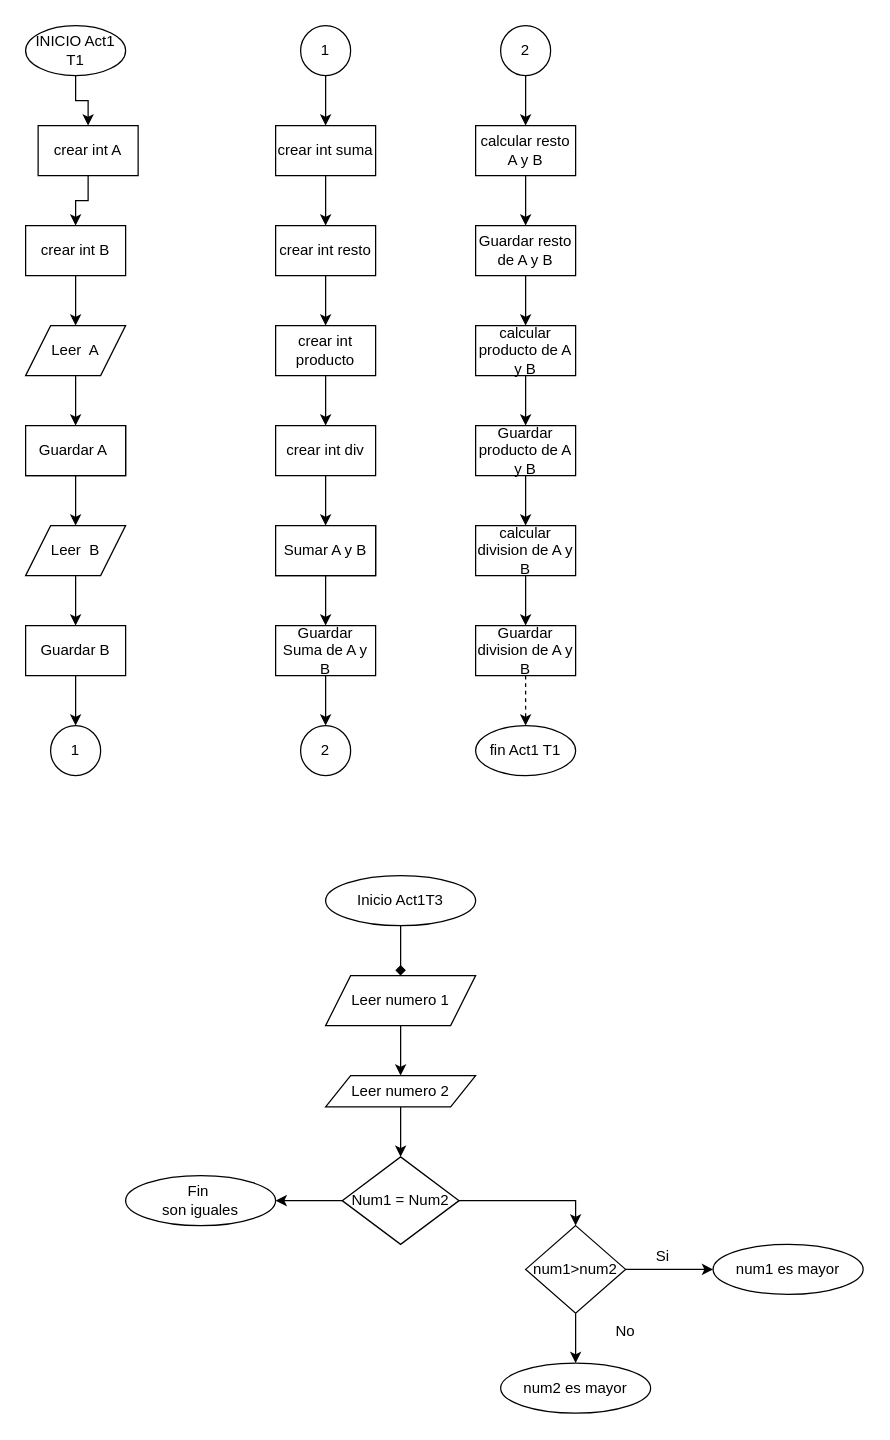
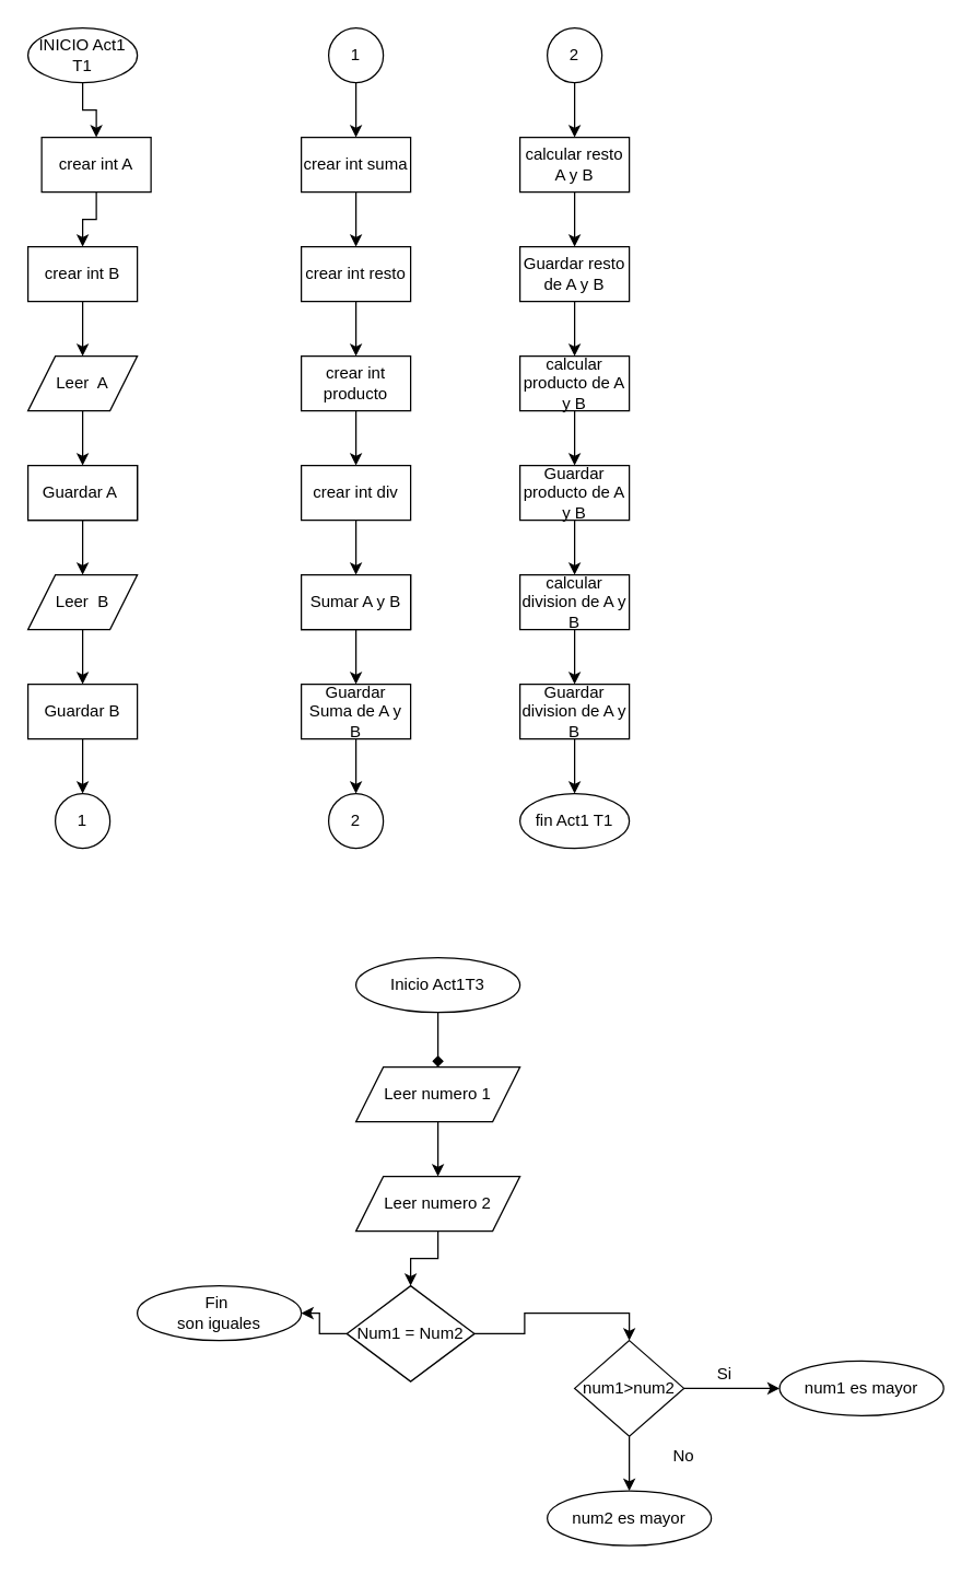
  <mxCell id="0" />
  <mxCell id="1" parent="0" />
  <mxCell id="2" style="edgeStyle=orthogonalEdgeStyle;rounded=0;orthogonalLoop=1;jettySize=auto;html=1;entryX=0.5;entryY=0;entryDx=0;entryDy=0;" edge="1" parent="1" source="3" target="5"><mxGeometry relative="1" as="geometry" /></mxCell>
  <mxCell id="3" value="INICIO Act1 T1" style="ellipse;whiteSpace=wrap;html=1;" vertex="1" parent="1"><mxGeometry x="20" y="20" width="80" height="40" as="geometry" /></mxCell>
  <mxCell id="4" style="edgeStyle=orthogonalEdgeStyle;rounded=0;orthogonalLoop=1;jettySize=auto;html=1;entryX=0.5;entryY=0;entryDx=0;entryDy=0;" edge="1" parent="1" source="5" target="9"><mxGeometry relative="1" as="geometry" /></mxCell>
  <mxCell id="5" value="crear int A" style="rounded=0;whiteSpace=wrap;html=1;" vertex="1" parent="1"><mxGeometry x="30" y="100" width="80" height="40" as="geometry" /></mxCell>
  <mxCell id="6" style="edgeStyle=orthogonalEdgeStyle;rounded=0;orthogonalLoop=1;jettySize=auto;html=1;entryX=0.5;entryY=0;entryDx=0;entryDy=0;" edge="1" parent="1" source="7" target="27"><mxGeometry relative="1" as="geometry" /></mxCell>
  <mxCell id="7" value="Leer&amp;nbsp; A" style="shape=parallelogram;perimeter=parallelogramPerimeter;whiteSpace=wrap;html=1;fixedSize=1;" vertex="1" parent="1"><mxGeometry x="20" y="260" width="80" height="40" as="geometry" /></mxCell>
  <mxCell id="8" style="edgeStyle=orthogonalEdgeStyle;rounded=0;orthogonalLoop=1;jettySize=auto;html=1;entryX=0.5;entryY=0;entryDx=0;entryDy=0;" edge="1" parent="1" source="9" target="7"><mxGeometry relative="1" as="geometry" /></mxCell>
  <mxCell id="9" value="crear int B" style="rounded=0;whiteSpace=wrap;html=1;" vertex="1" parent="1"><mxGeometry x="20" y="180" width="80" height="40" as="geometry" /></mxCell>
  <mxCell id="10" style="edgeStyle=orthogonalEdgeStyle;rounded=0;orthogonalLoop=1;jettySize=auto;html=1;entryX=0.5;entryY=0;entryDx=0;entryDy=0;" edge="1" parent="1" source="11" target="14"><mxGeometry relative="1" as="geometry" /></mxCell>
  <mxCell id="11" value="Leer&amp;nbsp; B" style="shape=parallelogram;perimeter=parallelogramPerimeter;whiteSpace=wrap;html=1;fixedSize=1;" vertex="1" parent="1"><mxGeometry x="20" y="420" width="80" height="40" as="geometry" /></mxCell>
  <mxCell id="12" value="Guardar A&amp;nbsp;" style="rounded=0;whiteSpace=wrap;html=1;" vertex="1" parent="1"><mxGeometry x="20" y="340" width="80" height="40" as="geometry" /></mxCell>
  <mxCell id="13" style="edgeStyle=orthogonalEdgeStyle;rounded=0;orthogonalLoop=1;jettySize=auto;html=1;entryX=0.5;entryY=0;entryDx=0;entryDy=0;" edge="1" parent="1" source="14" target="15"><mxGeometry relative="1" as="geometry" /></mxCell>
  <mxCell id="14" value="Guardar B" style="rounded=0;whiteSpace=wrap;html=1;" vertex="1" parent="1"><mxGeometry x="20" y="500" width="80" height="40" as="geometry" /></mxCell>
  <mxCell id="15" value="1&lt;br&gt;" style="ellipse;whiteSpace=wrap;html=1;aspect=fixed;" vertex="1" parent="1"><mxGeometry x="40" y="580" width="40" height="40" as="geometry" /></mxCell>
  <mxCell id="16" style="edgeStyle=orthogonalEdgeStyle;rounded=0;orthogonalLoop=1;jettySize=auto;html=1;entryX=0.5;entryY=0;entryDx=0;entryDy=0;" edge="1" parent="1" source="17" target="19"><mxGeometry relative="1" as="geometry" /></mxCell>
  <mxCell id="17" value="1" style="ellipse;whiteSpace=wrap;html=1;aspect=fixed;" vertex="1" parent="1"><mxGeometry x="240" y="20" width="40" height="40" as="geometry" /></mxCell>
  <mxCell id="18" style="edgeStyle=orthogonalEdgeStyle;rounded=0;orthogonalLoop=1;jettySize=auto;html=1;entryX=0.5;entryY=0;entryDx=0;entryDy=0;" edge="1" parent="1" source="19" target="21"><mxGeometry relative="1" as="geometry" /></mxCell>
  <mxCell id="19" value="crear int suma" style="rounded=0;whiteSpace=wrap;html=1;" vertex="1" parent="1"><mxGeometry x="220" y="100" width="80" height="40" as="geometry" /></mxCell>
  <mxCell id="20" style="edgeStyle=orthogonalEdgeStyle;rounded=0;orthogonalLoop=1;jettySize=auto;html=1;entryX=0.5;entryY=0;entryDx=0;entryDy=0;" edge="1" parent="1" source="21" target="23"><mxGeometry relative="1" as="geometry" /></mxCell>
  <mxCell id="21" value="crear int resto" style="rounded=0;whiteSpace=wrap;html=1;" vertex="1" parent="1"><mxGeometry x="220" y="180" width="80" height="40" as="geometry" /></mxCell>
  <mxCell id="22" style="edgeStyle=orthogonalEdgeStyle;rounded=0;orthogonalLoop=1;jettySize=auto;html=1;entryX=0.5;entryY=0;entryDx=0;entryDy=0;" edge="1" parent="1" source="23" target="25"><mxGeometry relative="1" as="geometry" /></mxCell>
  <mxCell id="23" value="crear int producto" style="rounded=0;whiteSpace=wrap;html=1;" vertex="1" parent="1"><mxGeometry x="220" y="260" width="80" height="40" as="geometry" /></mxCell>
  <mxCell id="24" style="edgeStyle=orthogonalEdgeStyle;rounded=0;orthogonalLoop=1;jettySize=auto;html=1;entryX=0.5;entryY=0;entryDx=0;entryDy=0;" edge="1" parent="1" source="25" target="37"><mxGeometry relative="1" as="geometry" /></mxCell>
  <mxCell id="25" value="crear int div" style="rounded=0;whiteSpace=wrap;html=1;" vertex="1" parent="1"><mxGeometry x="220" y="340" width="80" height="40" as="geometry" /></mxCell>
  <mxCell id="26" style="edgeStyle=orthogonalEdgeStyle;rounded=0;orthogonalLoop=1;jettySize=auto;html=1;entryX=0.5;entryY=0;entryDx=0;entryDy=0;" edge="1" parent="1" source="27" target="11"><mxGeometry relative="1" as="geometry" /></mxCell>
  <mxCell id="27" value="Guardar A&amp;nbsp;" style="rounded=0;whiteSpace=wrap;html=1;" vertex="1" parent="1"><mxGeometry x="20" y="340" width="80" height="40" as="geometry" /></mxCell>
  <mxCell id="28" value="Sumar A y B" style="rounded=0;whiteSpace=wrap;html=1;" vertex="1" parent="1"><mxGeometry x="220" y="420" width="80" height="40" as="geometry" /></mxCell>
  <mxCell id="29" style="edgeStyle=orthogonalEdgeStyle;rounded=0;orthogonalLoop=1;jettySize=auto;html=1;entryX=0.5;entryY=0;entryDx=0;entryDy=0;" edge="1" parent="1" source="30" target="31"><mxGeometry relative="1" as="geometry" /></mxCell>
  <mxCell id="30" value="Guardar Suma de A y B" style="rounded=0;whiteSpace=wrap;html=1;" vertex="1" parent="1"><mxGeometry x="220" y="500" width="80" height="40" as="geometry" /></mxCell>
  <mxCell id="31" value="2" style="ellipse;whiteSpace=wrap;html=1;aspect=fixed;" vertex="1" parent="1"><mxGeometry x="240" y="580" width="40" height="40" as="geometry" /></mxCell>
  <mxCell id="32" style="edgeStyle=orthogonalEdgeStyle;rounded=0;orthogonalLoop=1;jettySize=auto;html=1;entryX=0.5;entryY=0;entryDx=0;entryDy=0;" edge="1" parent="1" source="33" target="35"><mxGeometry relative="1" as="geometry" /></mxCell>
  <mxCell id="33" value="2" style="ellipse;whiteSpace=wrap;html=1;aspect=fixed;" vertex="1" parent="1"><mxGeometry x="400" y="20" width="40" height="40" as="geometry" /></mxCell>
  <mxCell id="34" style="edgeStyle=orthogonalEdgeStyle;rounded=0;orthogonalLoop=1;jettySize=auto;html=1;entryX=0.5;entryY=0;entryDx=0;entryDy=0;" edge="1" parent="1" source="35" target="39"><mxGeometry relative="1" as="geometry" /></mxCell>
  <mxCell id="35" value="calcular resto A y B" style="rounded=0;whiteSpace=wrap;html=1;" vertex="1" parent="1"><mxGeometry x="380" y="100" width="80" height="40" as="geometry" /></mxCell>
  <mxCell id="36" style="edgeStyle=orthogonalEdgeStyle;rounded=0;orthogonalLoop=1;jettySize=auto;html=1;entryX=0.5;entryY=0;entryDx=0;entryDy=0;" edge="1" parent="1" source="37" target="30"><mxGeometry relative="1" as="geometry" /></mxCell>
  <mxCell id="37" value="Sumar A y B" style="rounded=0;whiteSpace=wrap;html=1;" vertex="1" parent="1"><mxGeometry x="220" y="420" width="80" height="40" as="geometry" /></mxCell>
  <mxCell id="38" style="edgeStyle=orthogonalEdgeStyle;rounded=0;orthogonalLoop=1;jettySize=auto;html=1;entryX=0.5;entryY=0;entryDx=0;entryDy=0;" edge="1" parent="1" source="39" target="41"><mxGeometry relative="1" as="geometry" /></mxCell>
  <mxCell id="39" value="Guardar resto de A y B" style="rounded=0;whiteSpace=wrap;html=1;" vertex="1" parent="1"><mxGeometry x="380" y="180" width="80" height="40" as="geometry" /></mxCell>
  <mxCell id="40" style="edgeStyle=orthogonalEdgeStyle;rounded=0;orthogonalLoop=1;jettySize=auto;html=1;entryX=0.5;entryY=0;entryDx=0;entryDy=0;" edge="1" parent="1" source="41" target="43"><mxGeometry relative="1" as="geometry" /></mxCell>
  <mxCell id="41" value="calcular producto de A y B" style="rounded=0;whiteSpace=wrap;html=1;" vertex="1" parent="1"><mxGeometry x="380" y="260" width="80" height="40" as="geometry" /></mxCell>
  <mxCell id="42" style="edgeStyle=orthogonalEdgeStyle;rounded=0;orthogonalLoop=1;jettySize=auto;html=1;entryX=0.5;entryY=0;entryDx=0;entryDy=0;" edge="1" parent="1" source="43" target="45"><mxGeometry relative="1" as="geometry" /></mxCell>
  <mxCell id="43" value="Guardar producto de A y B" style="rounded=0;whiteSpace=wrap;html=1;" vertex="1" parent="1"><mxGeometry x="380" y="340" width="80" height="40" as="geometry" /></mxCell>
  <mxCell id="44" style="edgeStyle=orthogonalEdgeStyle;rounded=0;orthogonalLoop=1;jettySize=auto;html=1;entryX=0.5;entryY=0;entryDx=0;entryDy=0;" edge="1" parent="1" source="45" target="47"><mxGeometry relative="1" as="geometry" /></mxCell>
  <mxCell id="45" value="calcular division de A y B" style="rounded=0;whiteSpace=wrap;html=1;" vertex="1" parent="1"><mxGeometry x="380" y="420" width="80" height="40" as="geometry" /></mxCell>
- <mxCell id="46" style="edgeStyle=orthogonalEdgeStyle;rounded=0;orthogonalLoop=1;jettySize=auto;html=1;entryX=0.5;entryY=0;entryDx=0;entryDy=0;dashed=1;" edge="1" parent="1" source="47" target="48"><mxGeometry relative="1" as="geometry" /></mxCell>
+ <mxCell id="46" style="edgeStyle=orthogonalEdgeStyle;rounded=0;orthogonalLoop=1;jettySize=auto;html=1;entryX=0.5;entryY=0;entryDx=0;entryDy=0;" edge="1" parent="1" source="47" target="48"><mxGeometry relative="1" as="geometry" /></mxCell>
  <mxCell id="47" value="Guardar division de A y B" style="rounded=0;whiteSpace=wrap;html=1;" vertex="1" parent="1"><mxGeometry x="380" y="500" width="80" height="40" as="geometry" /></mxCell>
  <mxCell id="48" value="fin Act1 T1" style="ellipse;whiteSpace=wrap;html=1;" vertex="1" parent="1"><mxGeometry x="380" y="580" width="80" height="40" as="geometry" /></mxCell>
  <mxCell id="49" style="edgeStyle=orthogonalEdgeStyle;rounded=0;orthogonalLoop=1;jettySize=auto;html=1;entryX=0.5;entryY=0;entryDx=0;entryDy=0;endArrow=diamond;" edge="1" parent="1" source="50" target="52"><mxGeometry relative="1" as="geometry" /></mxCell>
  <mxCell id="50" value="Inicio Act1T3" style="ellipse;whiteSpace=wrap;html=1;" vertex="1" parent="1"><mxGeometry x="260" y="700" width="120" height="40" as="geometry" /></mxCell>
  <mxCell id="51" style="edgeStyle=orthogonalEdgeStyle;rounded=0;orthogonalLoop=1;jettySize=auto;html=1;entryX=0.5;entryY=0;entryDx=0;entryDy=0;" edge="1" parent="1" source="52" target="54"><mxGeometry relative="1" as="geometry" /></mxCell>
  <mxCell id="52" value="Leer numero 1" style="shape=parallelogram;perimeter=parallelogramPerimeter;whiteSpace=wrap;html=1;fixedSize=1;" vertex="1" parent="1"><mxGeometry x="260" y="780" width="120" height="40" as="geometry" /></mxCell>
  <mxCell id="53" style="edgeStyle=orthogonalEdgeStyle;rounded=0;orthogonalLoop=1;jettySize=auto;html=1;entryX=0.5;entryY=0;entryDx=0;entryDy=0;" edge="1" parent="1" source="54" target="57"><mxGeometry relative="1" as="geometry" /></mxCell>
- <mxCell id="54" value="Leer numero 2" style="shape=parallelogram;perimeter=parallelogramPerimeter;whiteSpace=wrap;html=1;fixedSize=1;" vertex="1" parent="1"><mxGeometry x="260" y="860" width="120" height="25" as="geometry" /></mxCell>
+ <mxCell id="54" value="Leer numero 2" style="shape=parallelogram;perimeter=parallelogramPerimeter;whiteSpace=wrap;html=1;fixedSize=1;" vertex="1" parent="1"><mxGeometry x="260" y="860" width="120" height="40" as="geometry" /></mxCell>
  <mxCell id="55" style="edgeStyle=orthogonalEdgeStyle;rounded=0;orthogonalLoop=1;jettySize=auto;html=1;entryX=1;entryY=0.5;entryDx=0;entryDy=0;" edge="1" parent="1" source="57" target="58"><mxGeometry relative="1" as="geometry" /></mxCell>
  <mxCell id="56" style="edgeStyle=orthogonalEdgeStyle;rounded=0;orthogonalLoop=1;jettySize=auto;html=1;entryX=0.5;entryY=0;entryDx=0;entryDy=0;" edge="1" parent="1" source="57" target="61"><mxGeometry relative="1" as="geometry" /></mxCell>
- <mxCell id="57" value="Num1 = Num2" style="rhombus;whiteSpace=wrap;html=1;" vertex="1" parent="1"><mxGeometry x="273.25" y="925" width="93.5" height="70" as="geometry" /></mxCell>
+ <mxCell id="57" value="Num1 = Num2" style="rhombus;whiteSpace=wrap;html=1;" vertex="1" parent="1"><mxGeometry x="253.25" y="940" width="93.5" height="70" as="geometry" /></mxCell>
  <mxCell id="58" value="Fin&amp;nbsp;&lt;br&gt;son iguales" style="ellipse;whiteSpace=wrap;html=1;" vertex="1" parent="1"><mxGeometry x="100" y="940" width="120" height="40" as="geometry" /></mxCell>
  <mxCell id="59" style="edgeStyle=orthogonalEdgeStyle;rounded=0;orthogonalLoop=1;jettySize=auto;html=1;entryX=0;entryY=0.5;entryDx=0;entryDy=0;" edge="1" parent="1" source="61" target="62"><mxGeometry relative="1" as="geometry" /></mxCell>
  <mxCell id="60" style="edgeStyle=orthogonalEdgeStyle;rounded=0;orthogonalLoop=1;jettySize=auto;html=1;entryX=0.5;entryY=0;entryDx=0;entryDy=0;" edge="1" parent="1" source="61" target="63"><mxGeometry relative="1" as="geometry" /></mxCell>
  <mxCell id="61" value="num1&amp;gt;num2" style="rhombus;whiteSpace=wrap;html=1;" vertex="1" parent="1"><mxGeometry x="420" y="980" width="80" height="70" as="geometry" /></mxCell>
  <mxCell id="62" value="num1 es mayor" style="ellipse;whiteSpace=wrap;html=1;" vertex="1" parent="1"><mxGeometry x="570" y="995" width="120" height="40" as="geometry" /></mxCell>
  <mxCell id="63" value="num2 es mayor" style="ellipse;whiteSpace=wrap;html=1;" vertex="1" parent="1"><mxGeometry x="400" y="1090" width="120" height="40" as="geometry" /></mxCell>
  <mxCell id="64" value="Si" style="text;html=1;strokeColor=none;fillColor=none;align=center;verticalAlign=middle;whiteSpace=wrap;rounded=0;" vertex="1" parent="1"><mxGeometry x="500" y="990" width="60" height="30" as="geometry" /></mxCell>
  <mxCell id="65" value="No" style="text;html=1;strokeColor=none;fillColor=none;align=center;verticalAlign=middle;whiteSpace=wrap;rounded=0;" vertex="1" parent="1"><mxGeometry x="470" y="1050" width="60" height="30" as="geometry" /></mxCell>
